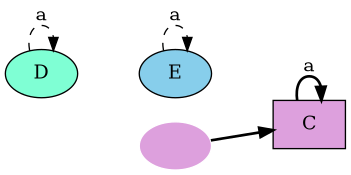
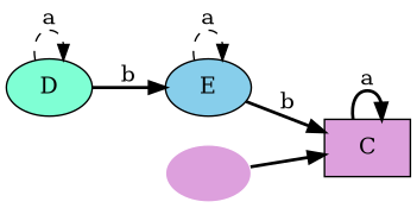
  digraph {
    rankdir=LR
    node [fillcolor=plum margin=0 shape=ellipse style=filled]
    edge [style=bold]
    C [shape=box]
    D [fillcolor=aquamarine]
    E [fillcolor=skyblue]
    " " [color=white]
    C -> C [label=a]
    D -> D [label=a style=dashed]
+   D -> E [label=b]
+   E -> C [label=b]
    E -> E [label=a style=dashed]
    " " -> C
  }
